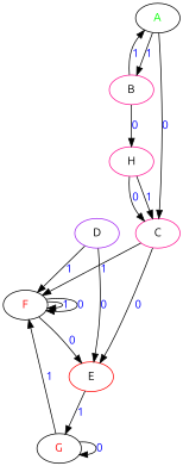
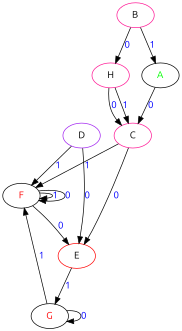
  digraph {
    fontname=Ubuntu
    node [fontname=Ubuntu]
    edge [fontname=Ubuntu]
    H [color=deeppink]
    C [color=deeppink]
    n3 [label=<<font color="red">F</font>>]
    E [color=red]
    n5 [label=<<font color="red">G</font>>]
    B [color=deeppink]
    n7 [label=<<font color="green">A</font>>]
    D [color=purple]
    H -> C [label=<<font color="blue">1</font>>]
    H -> C [label=<<font color="blue">0</font>>]
    C -> n3 [label=<<font color="blue">1</font>>]
    C -> E [label=<<font color="blue">0</font>>]
    n3 -> n3 [label=<<font color="blue">1</font>>]
    n3 -> n3 [label=<<font color="blue">0</font>>]
    n3 -> E [label=<<font color="blue">0</font>>]
    E -> n5 [label=<<font color="blue">1</font>>]
    n5 -> n3 [label=<<font color="blue">1</font>>]
    n5 -> n5 [label=<<font color="blue">0</font>>]
    B -> H [label=<<font color="blue">0</font>>]
    B -> n7 [label=<<font color="blue">1</font>>]
    n7 -> C [label=<<font color="blue">0</font>>]
-   n7 -> B [label=<<font color="blue">1</font>>]
    D -> n3 [label=<<font color="blue">1</font>>]
    D -> E [label=<<font color="blue">0</font>>]
  }
